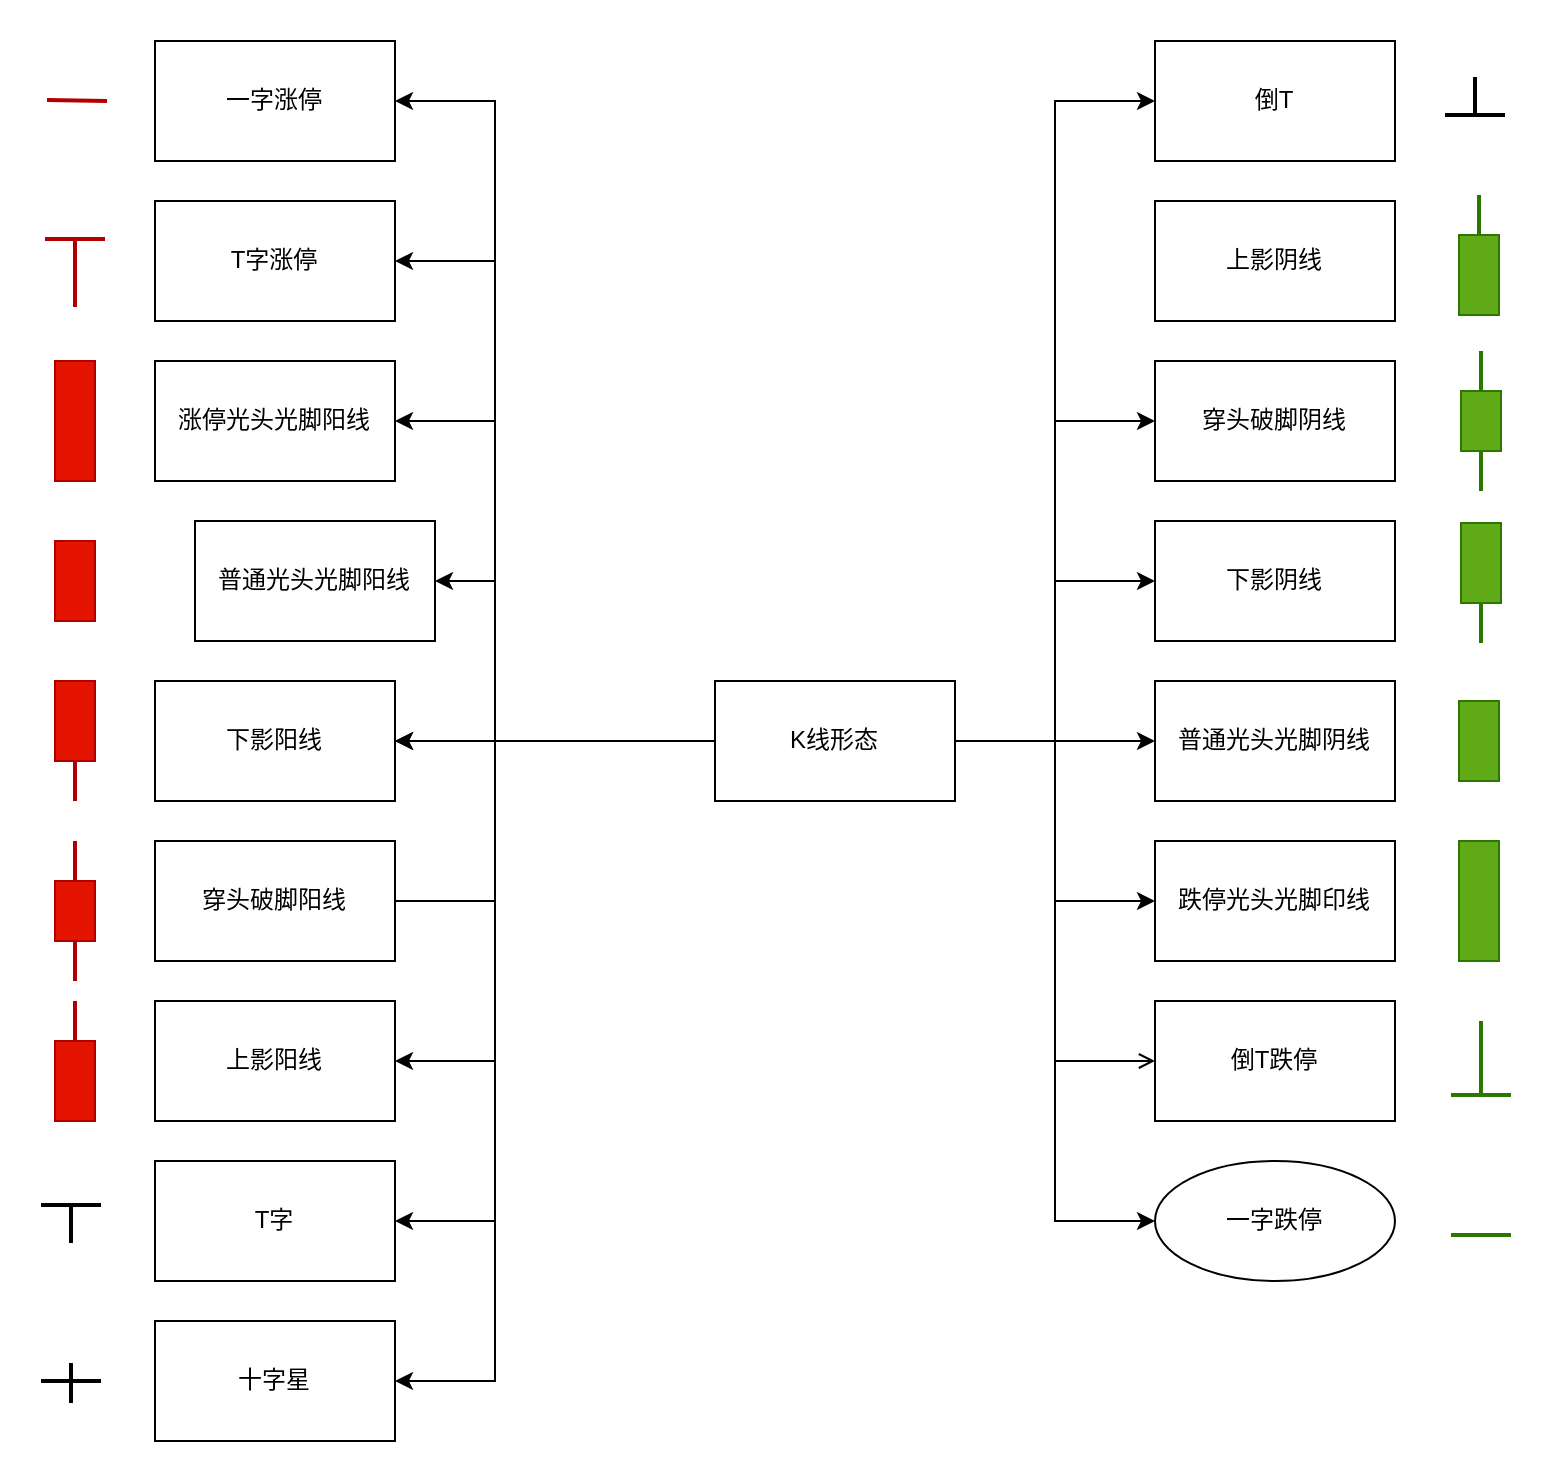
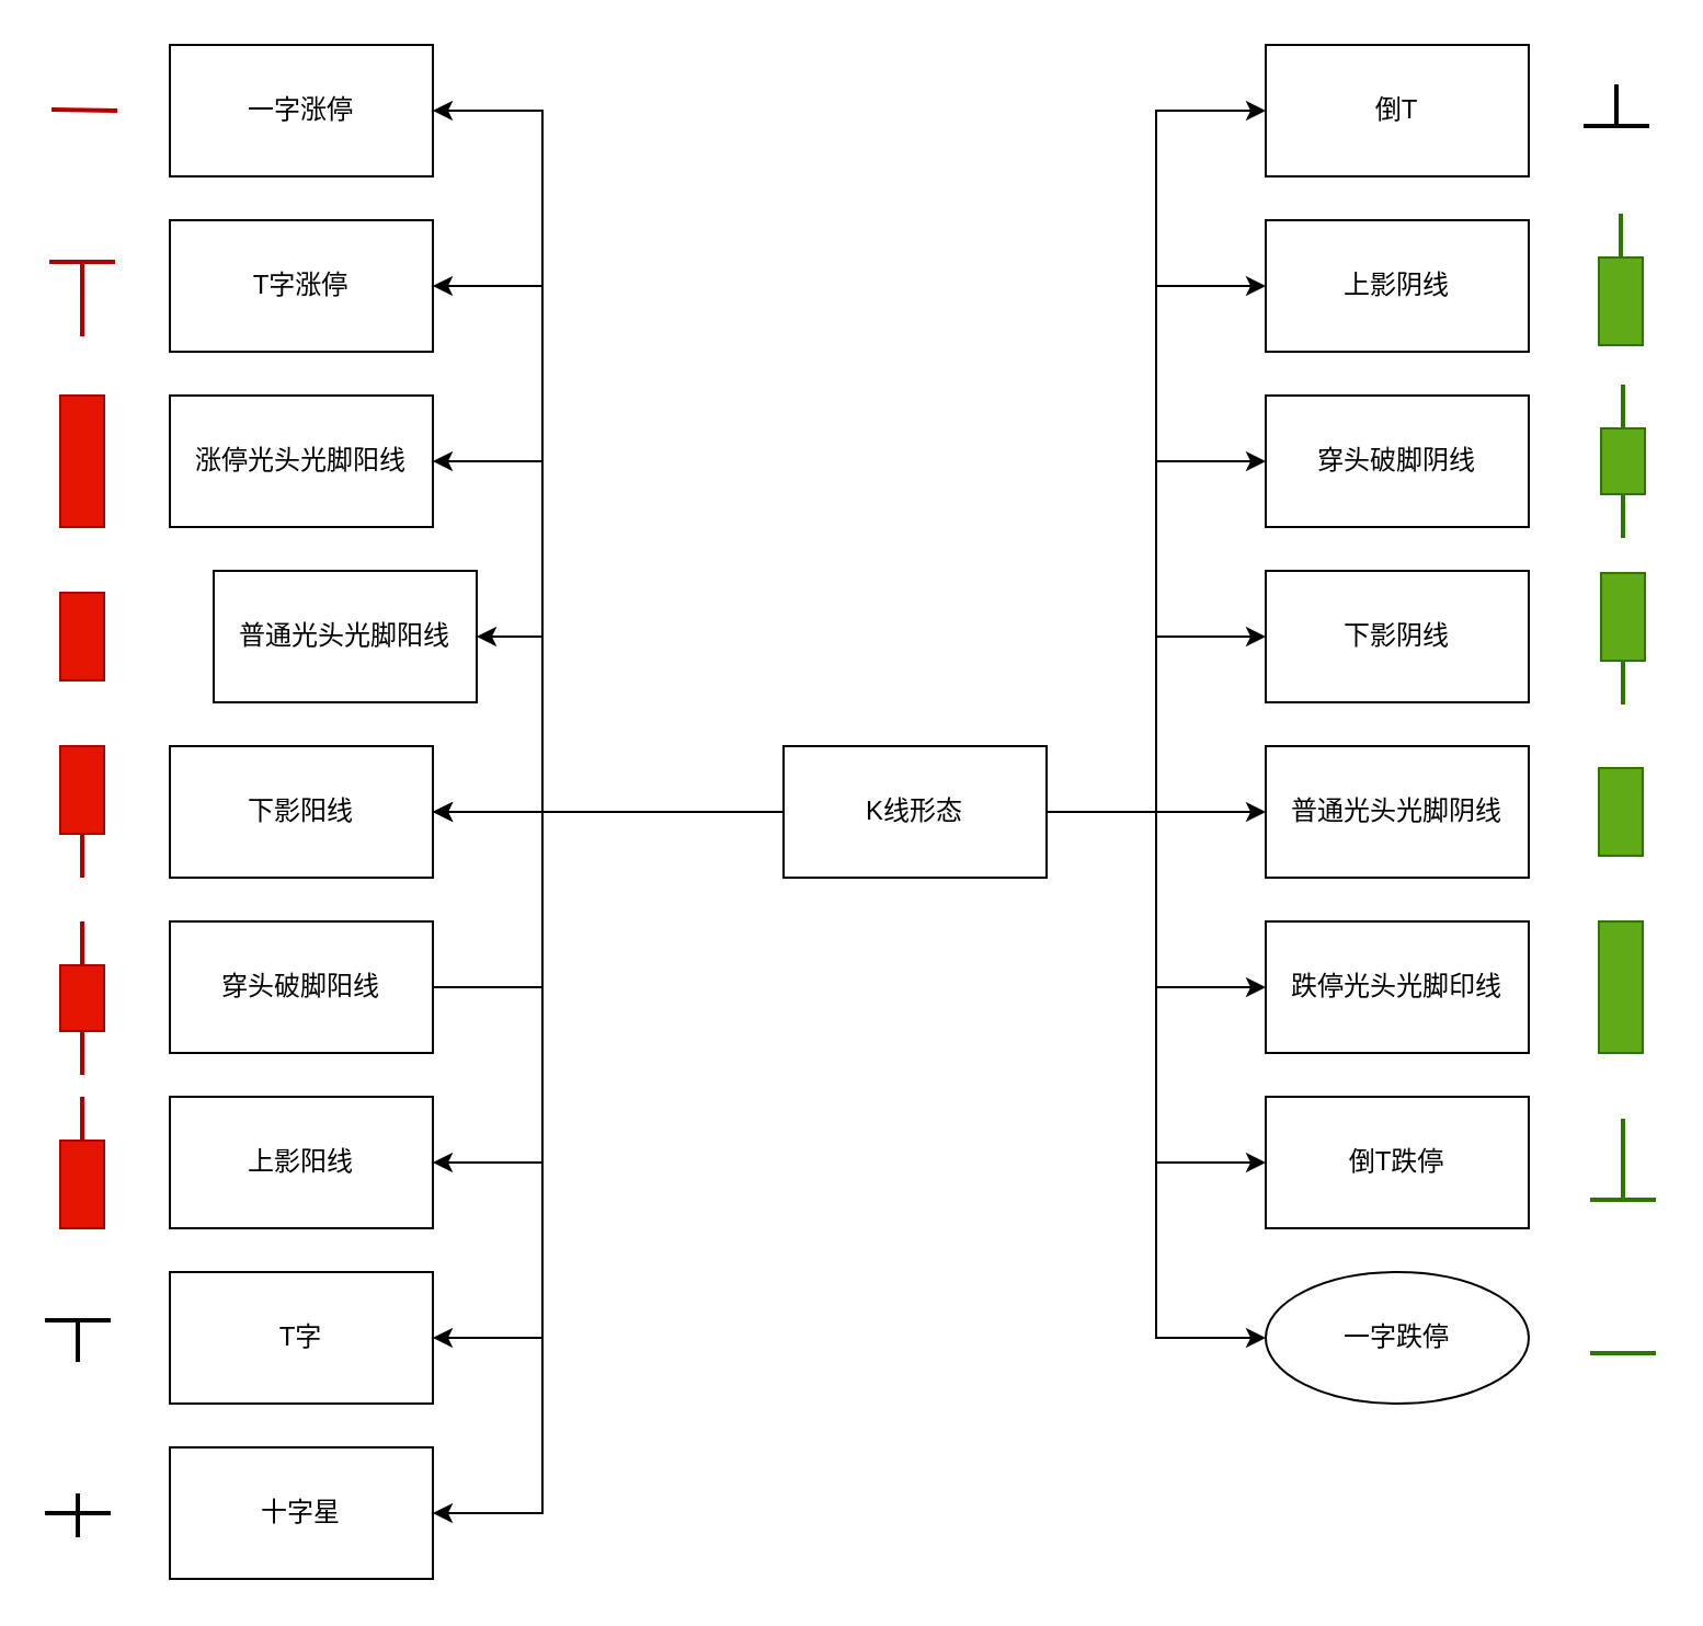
  <mxCell id="0" />
  <mxCell id="1" parent="0" />
  <mxCell id="2" value="" style="edgeStyle=orthogonalEdgeStyle;rounded=0;orthogonalLoop=1;jettySize=auto;html=1;" parent="1" source="19" target="20" edge="1"><mxGeometry relative="1" as="geometry"><Array as="points"><mxPoint x="247" y="370" /><mxPoint x="247" y="50" /></Array></mxGeometry></mxCell>
  <mxCell id="3" value="" style="edgeStyle=orthogonalEdgeStyle;rounded=0;orthogonalLoop=1;jettySize=auto;html=1;" parent="1" source="19" target="21" edge="1"><mxGeometry relative="1" as="geometry"><Array as="points"><mxPoint x="247" y="370" /><mxPoint x="247" y="130" /></Array></mxGeometry></mxCell>
  <mxCell id="4" value="" style="edgeStyle=orthogonalEdgeStyle;rounded=0;orthogonalLoop=1;jettySize=auto;html=1;" parent="1" source="19" target="25" edge="1"><mxGeometry relative="1" as="geometry"><Array as="points"><mxPoint x="247" y="370" /><mxPoint x="247" y="210" /></Array></mxGeometry></mxCell>
  <mxCell id="5" value="" style="edgeStyle=orthogonalEdgeStyle;rounded=0;orthogonalLoop=1;jettySize=auto;html=1;" parent="1" source="19" target="27" edge="1"><mxGeometry relative="1" as="geometry"><Array as="points"><mxPoint x="247" y="370" /><mxPoint x="247" y="290" /></Array></mxGeometry></mxCell>
  <mxCell id="6" value="" style="edgeStyle=orthogonalEdgeStyle;rounded=0;orthogonalLoop=1;jettySize=auto;html=1;" parent="1" source="19" target="33" edge="1"><mxGeometry relative="1" as="geometry" /></mxCell>
  <mxCell id="7" value="" style="edgeStyle=orthogonalEdgeStyle;rounded=0;orthogonalLoop=1;jettySize=auto;html=1;endArrow=none;" parent="1" source="19" target="28" edge="1"><mxGeometry relative="1" as="geometry"><Array as="points"><mxPoint x="247" y="370" /><mxPoint x="247" y="450" /></Array></mxGeometry></mxCell>
  <mxCell id="8" value="" style="edgeStyle=orthogonalEdgeStyle;rounded=0;orthogonalLoop=1;jettySize=auto;html=1;" parent="1" source="19" target="29" edge="1"><mxGeometry relative="1" as="geometry"><Array as="points"><mxPoint x="247" y="370" /><mxPoint x="247" y="530" /></Array></mxGeometry></mxCell>
  <mxCell id="9" value="" style="edgeStyle=orthogonalEdgeStyle;rounded=0;orthogonalLoop=1;jettySize=auto;html=1;" parent="1" source="19" target="30" edge="1"><mxGeometry relative="1" as="geometry"><Array as="points"><mxPoint x="247" y="370" /><mxPoint x="247" y="610" /></Array></mxGeometry></mxCell>
  <mxCell id="10" value="" style="edgeStyle=orthogonalEdgeStyle;rounded=0;orthogonalLoop=1;jettySize=auto;html=1;" parent="1" source="33" target="31" edge="1"><mxGeometry relative="1" as="geometry"><Array as="points"><mxPoint x="247" y="370" /><mxPoint x="247" y="690" /></Array></mxGeometry></mxCell>
  <mxCell id="11" style="edgeStyle=orthogonalEdgeStyle;rounded=0;orthogonalLoop=1;jettySize=auto;html=1;entryX=0;entryY=0.5;entryDx=0;entryDy=0;" parent="1" source="19" target="53" edge="1"><mxGeometry relative="1" as="geometry" /></mxCell>
  <mxCell id="12" style="edgeStyle=orthogonalEdgeStyle;rounded=0;orthogonalLoop=1;jettySize=auto;html=1;entryX=0;entryY=0.5;entryDx=0;entryDy=0;" parent="1" source="19" target="49" edge="1"><mxGeometry relative="1" as="geometry" /></mxCell>
  <mxCell id="13" style="edgeStyle=orthogonalEdgeStyle;rounded=0;orthogonalLoop=1;jettySize=auto;html=1;entryX=0;entryY=0.5;entryDx=0;entryDy=0;" parent="1" source="19" target="48" edge="1"><mxGeometry relative="1" as="geometry" /></mxCell>
+ <mxCell id="14" style="edgeStyle=orthogonalEdgeStyle;rounded=0;orthogonalLoop=1;jettySize=auto;html=1;entryX=0;entryY=0.5;entryDx=0;entryDy=0;" parent="1" source="19" target="47" edge="1"><mxGeometry relative="1" as="geometry" /></mxCell>
  <mxCell id="15" style="edgeStyle=orthogonalEdgeStyle;rounded=0;orthogonalLoop=1;jettySize=auto;html=1;entryX=0;entryY=0.5;entryDx=0;entryDy=0;" parent="1" source="19" target="46" edge="1"><mxGeometry relative="1" as="geometry" /></mxCell>
  <mxCell id="16" style="edgeStyle=orthogonalEdgeStyle;rounded=0;orthogonalLoop=1;jettySize=auto;html=1;entryX=0;entryY=0.5;entryDx=0;entryDy=0;" parent="1" source="19" target="50" edge="1"><mxGeometry relative="1" as="geometry" /></mxCell>
- <mxCell id="17" style="edgeStyle=orthogonalEdgeStyle;rounded=0;orthogonalLoop=1;jettySize=auto;html=1;entryX=0;entryY=0.5;entryDx=0;entryDy=0;endArrow=open;" parent="1" source="19" target="51" edge="1"><mxGeometry relative="1" as="geometry" /></mxCell>
+ <mxCell id="17" style="edgeStyle=orthogonalEdgeStyle;rounded=0;orthogonalLoop=1;jettySize=auto;html=1;entryX=0;entryY=0.5;entryDx=0;entryDy=0;" parent="1" source="19" target="51" edge="1"><mxGeometry relative="1" as="geometry" /></mxCell>
  <mxCell id="18" style="edgeStyle=orthogonalEdgeStyle;rounded=0;orthogonalLoop=1;jettySize=auto;html=1;entryX=0;entryY=0.5;entryDx=0;entryDy=0;" parent="1" source="19" target="52" edge="1"><mxGeometry relative="1" as="geometry" /></mxCell>
  <mxCell id="19" value="K线形态" style="rounded=0;whiteSpace=wrap;html=1;" parent="1" vertex="1"><mxGeometry x="357" y="340" width="120" height="60" as="geometry" /></mxCell>
  <mxCell id="20" value="一字涨停" style="whiteSpace=wrap;html=1;rounded=0;" parent="1" vertex="1"><mxGeometry x="77" y="20" width="120" height="60" as="geometry" /></mxCell>
  <mxCell id="21" value="T字涨停" style="whiteSpace=wrap;html=1;rounded=0;" parent="1" vertex="1"><mxGeometry x="77" y="100" width="120" height="60" as="geometry" /></mxCell>
  <mxCell id="22" value="" style="endArrow=none;html=1;rounded=0;fillColor=#e51400;strokeColor=#B20000;strokeWidth=2;" parent="1" edge="1"><mxGeometry width="50" height="50" relative="1" as="geometry"><mxPoint x="53" y="50" as="sourcePoint" /><mxPoint x="23" y="49.5" as="targetPoint" /></mxGeometry></mxCell>
  <mxCell id="23" value="" style="endArrow=none;html=1;rounded=0;fillColor=#e51400;strokeColor=#B20000;strokeWidth=2;" parent="1" edge="1"><mxGeometry width="50" height="50" relative="1" as="geometry"><mxPoint x="52" y="119" as="sourcePoint" /><mxPoint x="22" y="119" as="targetPoint" /></mxGeometry></mxCell>
  <mxCell id="24" value="" style="endArrow=none;html=1;rounded=0;fillColor=#e51400;strokeColor=#B20000;strokeWidth=2;" parent="1" edge="1"><mxGeometry width="50" height="50" relative="1" as="geometry"><mxPoint x="37" y="119" as="sourcePoint" /><mxPoint x="37" y="153" as="targetPoint" /></mxGeometry></mxCell>
  <mxCell id="25" value="涨停光头光脚阳线" style="whiteSpace=wrap;html=1;rounded=0;" parent="1" vertex="1"><mxGeometry x="77" y="180" width="120" height="60" as="geometry" /></mxCell>
  <mxCell id="26" value="" style="rounded=0;whiteSpace=wrap;html=1;fillColor=#e51400;strokeColor=#B20000;fontColor=#ffffff;" parent="1" vertex="1"><mxGeometry x="27" y="180" width="20" height="60" as="geometry" /></mxCell>
  <mxCell id="27" value="普通光头光脚阳线" style="whiteSpace=wrap;html=1;rounded=0;" parent="1" vertex="1"><mxGeometry x="97" y="260" width="120" height="60" as="geometry" /></mxCell>
  <mxCell id="28" value="穿头破脚阳线" style="whiteSpace=wrap;html=1;rounded=0;" parent="1" vertex="1"><mxGeometry x="77" y="420" width="120" height="60" as="geometry" /></mxCell>
  <mxCell id="29" value="上影阳线" style="whiteSpace=wrap;html=1;rounded=0;" parent="1" vertex="1"><mxGeometry x="77" y="500" width="120" height="60" as="geometry" /></mxCell>
  <mxCell id="30" value="T字" style="whiteSpace=wrap;html=1;rounded=0;" parent="1" vertex="1"><mxGeometry x="77" y="580" width="120" height="60" as="geometry" /></mxCell>
  <mxCell id="31" value="十字星" style="whiteSpace=wrap;html=1;rounded=0;" parent="1" vertex="1"><mxGeometry x="77" y="660" width="120" height="60" as="geometry" /></mxCell>
  <mxCell id="32" value="" style="edgeStyle=orthogonalEdgeStyle;rounded=0;orthogonalLoop=1;jettySize=auto;html=1;" parent="1" source="19" target="33" edge="1"><mxGeometry relative="1" as="geometry"><mxPoint x="357" y="370" as="sourcePoint" /><mxPoint x="137" y="860" as="targetPoint" /></mxGeometry></mxCell>
  <mxCell id="33" value="下影阳线" style="whiteSpace=wrap;html=1;rounded=0;" parent="1" vertex="1"><mxGeometry x="77" y="340" width="120" height="60" as="geometry" /></mxCell>
  <mxCell id="34" value="" style="rounded=0;whiteSpace=wrap;html=1;fillColor=#e51400;strokeColor=#B20000;fontColor=#ffffff;" parent="1" vertex="1"><mxGeometry x="27" y="270" width="20" height="40" as="geometry" /></mxCell>
  <mxCell id="35" value="" style="rounded=0;whiteSpace=wrap;html=1;fillColor=#e51400;strokeColor=#B20000;fontColor=#ffffff;" parent="1" vertex="1"><mxGeometry x="27" y="340" width="20" height="40" as="geometry" /></mxCell>
  <mxCell id="36" value="" style="endArrow=none;html=1;rounded=0;fillColor=#e51400;strokeColor=#B20000;strokeWidth=2;exitX=0.5;exitY=1;exitDx=0;exitDy=0;" parent="1" source="35" edge="1"><mxGeometry width="50" height="50" relative="1" as="geometry"><mxPoint x="47" y="136" as="sourcePoint" /><mxPoint x="37" y="400" as="targetPoint" /></mxGeometry></mxCell>
  <mxCell id="37" value="" style="rounded=0;whiteSpace=wrap;html=1;fillColor=#e51400;strokeColor=#B20000;fontColor=#ffffff;" parent="1" vertex="1"><mxGeometry x="27" y="440" width="20" height="30" as="geometry" /></mxCell>
  <mxCell id="38" value="" style="endArrow=none;html=1;rounded=0;fillColor=#e51400;strokeColor=#B20000;strokeWidth=2;entryX=0.5;entryY=0;entryDx=0;entryDy=0;" parent="1" target="37" edge="1"><mxGeometry width="50" height="50" relative="1" as="geometry"><mxPoint x="37" y="420" as="sourcePoint" /><mxPoint x="47" y="410" as="targetPoint" /></mxGeometry></mxCell>
  <mxCell id="39" value="" style="endArrow=none;html=1;rounded=0;fillColor=#e51400;strokeColor=#B20000;strokeWidth=2;exitX=0.5;exitY=1;exitDx=0;exitDy=0;" parent="1" source="37" edge="1"><mxGeometry width="50" height="50" relative="1" as="geometry"><mxPoint x="57" y="400" as="sourcePoint" /><mxPoint x="37" y="490" as="targetPoint" /></mxGeometry></mxCell>
  <mxCell id="40" value="" style="rounded=0;whiteSpace=wrap;html=1;fillColor=#e51400;strokeColor=#B20000;fontColor=#ffffff;" parent="1" vertex="1"><mxGeometry x="27" y="520" width="20" height="40" as="geometry" /></mxCell>
  <mxCell id="41" value="" style="endArrow=none;html=1;rounded=0;fillColor=#e51400;strokeColor=#B20000;strokeWidth=2;exitX=0.5;exitY=0;exitDx=0;exitDy=0;" parent="1" source="40" edge="1"><mxGeometry width="50" height="50" relative="1" as="geometry"><mxPoint x="47" y="430" as="sourcePoint" /><mxPoint x="37" y="500" as="targetPoint" /></mxGeometry></mxCell>
  <mxCell id="42" value="" style="endArrow=none;html=1;rounded=0;strokeWidth=2;" parent="1" edge="1"><mxGeometry width="50" height="50" relative="1" as="geometry"><mxPoint x="50" y="602" as="sourcePoint" /><mxPoint x="20" y="602" as="targetPoint" /></mxGeometry></mxCell>
  <mxCell id="43" value="" style="endArrow=none;html=1;rounded=0;strokeWidth=2;" parent="1" edge="1"><mxGeometry width="50" height="50" relative="1" as="geometry"><mxPoint x="35" y="601" as="sourcePoint" /><mxPoint x="35" y="621" as="targetPoint" /></mxGeometry></mxCell>
  <mxCell id="44" value="" style="endArrow=none;html=1;rounded=0;strokeWidth=2;" parent="1" edge="1"><mxGeometry width="50" height="50" relative="1" as="geometry"><mxPoint x="50" y="690" as="sourcePoint" /><mxPoint x="20" y="690" as="targetPoint" /></mxGeometry></mxCell>
  <mxCell id="45" value="" style="endArrow=none;html=1;rounded=0;strokeWidth=2;" parent="1" edge="1"><mxGeometry width="50" height="50" relative="1" as="geometry"><mxPoint x="35" y="681" as="sourcePoint" /><mxPoint x="35" y="701" as="targetPoint" /></mxGeometry></mxCell>
  <mxCell id="46" value="倒T" style="whiteSpace=wrap;html=1;rounded=0;" parent="1" vertex="1"><mxGeometry x="577" y="20" width="120" height="60" as="geometry" /></mxCell>
  <mxCell id="47" value="上影阴线" style="whiteSpace=wrap;html=1;rounded=0;" parent="1" vertex="1"><mxGeometry x="577" y="100" width="120" height="60" as="geometry" /></mxCell>
  <mxCell id="48" value="穿头破脚阴线" style="whiteSpace=wrap;html=1;rounded=0;" parent="1" vertex="1"><mxGeometry x="577" y="180" width="120" height="60" as="geometry" /></mxCell>
  <mxCell id="49" value="下影阴线" style="whiteSpace=wrap;html=1;rounded=0;" parent="1" vertex="1"><mxGeometry x="577" y="260" width="120" height="60" as="geometry" /></mxCell>
  <mxCell id="50" value="跌停光头光脚印线" style="whiteSpace=wrap;html=1;rounded=0;" parent="1" vertex="1"><mxGeometry x="577" y="420" width="120" height="60" as="geometry" /></mxCell>
  <mxCell id="51" value="倒T跌停" style="whiteSpace=wrap;html=1;rounded=0;" parent="1" vertex="1"><mxGeometry x="577" y="500" width="120" height="60" as="geometry" /></mxCell>
  <mxCell id="52" value="一字跌停" style="ellipse;whiteSpace=wrap;html=1;" parent="1" vertex="1"><mxGeometry x="577" y="580" width="120" height="60" as="geometry" /></mxCell>
  <mxCell id="53" value="普通光头光脚阴线" style="whiteSpace=wrap;html=1;rounded=0;" parent="1" vertex="1"><mxGeometry x="577" y="340" width="120" height="60" as="geometry" /></mxCell>
  <mxCell id="54" value="" style="endArrow=none;html=1;rounded=0;strokeWidth=2;" parent="1" edge="1"><mxGeometry width="50" height="50" relative="1" as="geometry"><mxPoint x="752" y="57" as="sourcePoint" /><mxPoint x="722" y="57" as="targetPoint" /></mxGeometry></mxCell>
  <mxCell id="55" value="" style="endArrow=none;html=1;rounded=0;strokeWidth=2;" parent="1" edge="1"><mxGeometry width="50" height="50" relative="1" as="geometry"><mxPoint x="737" y="38" as="sourcePoint" /><mxPoint x="737" y="58" as="targetPoint" /></mxGeometry></mxCell>
  <mxCell id="56" value="" style="rounded=0;whiteSpace=wrap;html=1;fillColor=#60a917;strokeColor=#2D7600;fontColor=#ffffff;" parent="1" vertex="1"><mxGeometry x="729" y="117" width="20" height="40" as="geometry" /></mxCell>
  <mxCell id="57" value="" style="endArrow=none;html=1;rounded=0;fillColor=#60a917;strokeColor=#2D7600;strokeWidth=2;exitX=0.5;exitY=0;exitDx=0;exitDy=0;" parent="1" source="56" edge="1"><mxGeometry width="50" height="50" relative="1" as="geometry"><mxPoint x="749" y="27" as="sourcePoint" /><mxPoint x="739" y="97" as="targetPoint" /></mxGeometry></mxCell>
  <mxCell id="58" value="" style="rounded=0;whiteSpace=wrap;html=1;fillColor=#60a917;strokeColor=#2D7600;fontColor=#ffffff;" parent="1" vertex="1"><mxGeometry x="730" y="195" width="20" height="30" as="geometry" /></mxCell>
  <mxCell id="59" value="" style="endArrow=none;html=1;rounded=0;fillColor=#60a917;strokeColor=#2D7600;strokeWidth=2;entryX=0.5;entryY=0;entryDx=0;entryDy=0;" parent="1" target="58" edge="1"><mxGeometry width="50" height="50" relative="1" as="geometry"><mxPoint x="740" y="175" as="sourcePoint" /><mxPoint x="750" y="165" as="targetPoint" /></mxGeometry></mxCell>
  <mxCell id="60" value="" style="endArrow=none;html=1;rounded=0;fillColor=#60a917;strokeColor=#2D7600;strokeWidth=2;exitX=0.5;exitY=1;exitDx=0;exitDy=0;" parent="1" source="58" edge="1"><mxGeometry width="50" height="50" relative="1" as="geometry"><mxPoint x="760" y="155" as="sourcePoint" /><mxPoint x="740" y="245" as="targetPoint" /></mxGeometry></mxCell>
  <mxCell id="61" value="" style="rounded=0;whiteSpace=wrap;html=1;fillColor=#60a917;strokeColor=#2D7600;fontColor=#ffffff;" parent="1" vertex="1"><mxGeometry x="730" y="261" width="20" height="40" as="geometry" /></mxCell>
  <mxCell id="62" value="" style="endArrow=none;html=1;rounded=0;fillColor=#60a917;strokeColor=#2D7600;strokeWidth=2;exitX=0.5;exitY=1;exitDx=0;exitDy=0;" parent="1" source="61" edge="1"><mxGeometry width="50" height="50" relative="1" as="geometry"><mxPoint x="750" y="57" as="sourcePoint" /><mxPoint x="740" y="321" as="targetPoint" /></mxGeometry></mxCell>
  <mxCell id="63" value="" style="rounded=0;whiteSpace=wrap;html=1;fillColor=#60a917;strokeColor=#2D7600;fontColor=#ffffff;" parent="1" vertex="1"><mxGeometry x="729" y="350" width="20" height="40" as="geometry" /></mxCell>
  <mxCell id="64" value="" style="rounded=0;whiteSpace=wrap;html=1;fillColor=#60a917;strokeColor=#2D7600;fontColor=#ffffff;" parent="1" vertex="1"><mxGeometry x="729" y="420" width="20" height="60" as="geometry" /></mxCell>
  <mxCell id="65" value="" style="endArrow=none;html=1;rounded=0;fillColor=#60a917;strokeColor=#2D7600;strokeWidth=2;" parent="1" edge="1"><mxGeometry width="50" height="50" relative="1" as="geometry"><mxPoint x="755" y="547" as="sourcePoint" /><mxPoint x="725" y="547" as="targetPoint" /></mxGeometry></mxCell>
  <mxCell id="66" value="" style="endArrow=none;html=1;rounded=0;fillColor=#60a917;strokeColor=#2D7600;strokeWidth=2;" parent="1" edge="1"><mxGeometry width="50" height="50" relative="1" as="geometry"><mxPoint x="740" y="510" as="sourcePoint" /><mxPoint x="740" y="548" as="targetPoint" /></mxGeometry></mxCell>
  <mxCell id="67" value="" style="endArrow=none;html=1;rounded=0;fillColor=#60a917;strokeColor=#2D7600;strokeWidth=2;" parent="1" edge="1"><mxGeometry width="50" height="50" relative="1" as="geometry"><mxPoint x="755" y="617" as="sourcePoint" /><mxPoint x="725" y="617" as="targetPoint" /></mxGeometry></mxCell>
